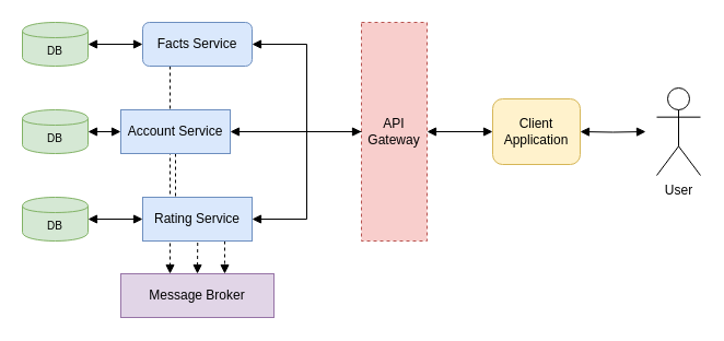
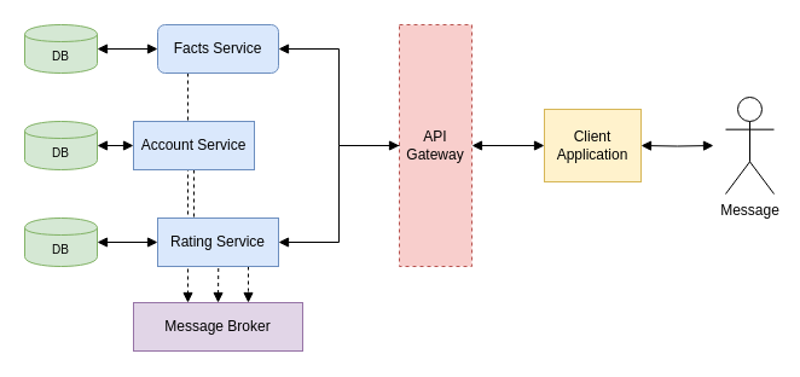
  <mxCell id="0" />
  <mxCell id="1" parent="0" />
  <mxCell id="2" style="edgeStyle=orthogonalEdgeStyle;rounded=0;orthogonalLoop=1;jettySize=auto;html=1;endArrow=block;endFill=1;fontSize=6;fillColor=#e1d5e7;strokeColor=#000000;dashed=1;" parent="1" source="17" edge="1"><mxGeometry relative="1" as="geometry"><mxPoint x="180" y="250" as="targetPoint" /></mxGeometry></mxCell>
  <mxCell id="3" style="edgeStyle=orthogonalEdgeStyle;rounded=0;orthogonalLoop=1;jettySize=auto;html=1;exitX=0.25;exitY=1;exitDx=0;exitDy=0;endArrow=block;endFill=1;fontSize=6;fillColor=#e1d5e7;strokeColor=#000000;dashed=1;" parent="1" source="4" edge="1"><mxGeometry relative="1" as="geometry"><mxPoint x="155" y="250" as="targetPoint" /></mxGeometry></mxCell>
  <mxCell id="4" value="Facts Service" style="whiteSpace=wrap;html=1;fillColor=#dae8fc;strokeColor=#6c8ebf;rounded=1;" parent="1" vertex="1"><mxGeometry x="130" y="20" width="100" height="40" as="geometry" /></mxCell>
  <mxCell id="5" value="" style="edgeStyle=orthogonalEdgeStyle;rounded=0;orthogonalLoop=1;jettySize=auto;html=1;startArrow=block;startFill=1;endArrow=block;endFill=1;exitX=0;exitY=0.5;exitDx=0;exitDy=0;" parent="1" source="7" target="12" edge="1"><mxGeometry relative="1" as="geometry"><mxPoint x="70" y="200" as="sourcePoint" /></mxGeometry></mxCell>
  <mxCell id="6" style="edgeStyle=orthogonalEdgeStyle;rounded=0;orthogonalLoop=1;jettySize=auto;html=1;exitX=0.75;exitY=1;exitDx=0;exitDy=0;endArrow=block;endFill=1;fontSize=6;fillColor=#e1d5e7;strokeColor=#000000;dashed=1;" parent="1" source="7" edge="1"><mxGeometry relative="1" as="geometry"><mxPoint x="205" y="250" as="targetPoint" /><Array as="points"><mxPoint x="205" y="240" /><mxPoint x="205" y="240" /></Array></mxGeometry></mxCell>
  <mxCell id="7" value="Rating Service" style="rounded=0;whiteSpace=wrap;html=1;fillColor=#dae8fc;strokeColor=#6c8ebf;" parent="1" vertex="1"><mxGeometry x="130" y="180" width="100" height="40" as="geometry" /></mxCell>
- <mxCell id="8" value="" style="edgeStyle=orthogonalEdgeStyle;rounded=0;orthogonalLoop=1;jettySize=auto;html=1;fontSize=6;endArrow=block;endFill=1;" parent="1" source="9" target="17" edge="1"><mxGeometry relative="1" as="geometry" /></mxCell>
  <mxCell id="9" value="API Gateway" style="rounded=0;whiteSpace=wrap;html=1;fillColor=#f8cecc;strokeColor=#b85450;dashed=1;" parent="1" vertex="1"><mxGeometry x="330" y="20" width="60" height="200" as="geometry" /></mxCell>
- <mxCell id="10" value="User" style="shape=umlActor;verticalLabelPosition=bottom;labelBackgroundColor=#ffffff;verticalAlign=top;html=1;outlineConnect=0;" parent="1" vertex="1"><mxGeometry x="600" y="80" width="40" height="80" as="geometry" /></mxCell>
+ <mxCell id="10" value="Message" style="shape=umlActor;verticalLabelPosition=bottom;labelBackgroundColor=#ffffff;verticalAlign=top;html=1;outlineConnect=0;" parent="1" vertex="1"><mxGeometry x="600" y="80" width="40" height="80" as="geometry" /></mxCell>
  <mxCell id="11" value="DB" style="shape=cylinder;whiteSpace=wrap;html=1;boundedLbl=1;backgroundOutline=1;fillColor=#d5e8d4;strokeColor=#82b366;fontSize=10;" parent="1" vertex="1"><mxGeometry x="20" y="20" width="60" height="40" as="geometry" /></mxCell>
  <mxCell id="12" value="DB" style="shape=cylinder;whiteSpace=wrap;html=1;boundedLbl=1;backgroundOutline=1;fillColor=#d5e8d4;strokeColor=#82b366;fontSize=10;" parent="1" vertex="1"><mxGeometry x="20" y="180" width="60" height="40" as="geometry" /></mxCell>
- <mxCell id="13" value="Client Application" style="whiteSpace=wrap;html=1;fillColor=#fff2cc;strokeColor=#d6b656;rounded=1;" parent="1" vertex="1"><mxGeometry x="450" y="90" width="80" height="60" as="geometry" /></mxCell>
+ <mxCell id="13" value="Client Application" style="rounded=0;whiteSpace=wrap;html=1;fillColor=#fff2cc;strokeColor=#d6b656;" parent="1" vertex="1"><mxGeometry x="450" y="90" width="80" height="60" as="geometry" /></mxCell>
  <mxCell id="14" value="" style="edgeStyle=orthogonalEdgeStyle;rounded=0;orthogonalLoop=1;jettySize=auto;html=1;startArrow=block;startFill=1;endArrow=block;endFill=1;exitX=1;exitY=0.5;exitDx=0;exitDy=0;entryX=0;entryY=0.5;entryDx=0;entryDy=0;" parent="1" source="11" target="4" edge="1"><mxGeometry relative="1" as="geometry"><mxPoint x="60" y="60" as="targetPoint" /></mxGeometry></mxCell>
  <mxCell id="15" style="edgeStyle=orthogonalEdgeStyle;rounded=0;orthogonalLoop=1;jettySize=auto;html=1;exitX=1;exitY=0.5;exitDx=0;exitDy=0;entryX=0;entryY=0.5;entryDx=0;entryDy=0;startArrow=block;startFill=1;endArrow=block;endFill=1;" parent="1" source="9" target="13" edge="1"><mxGeometry relative="1" as="geometry" /></mxCell>
  <mxCell id="16" style="edgeStyle=orthogonalEdgeStyle;rounded=0;orthogonalLoop=1;jettySize=auto;html=1;entryX=1;entryY=0.5;entryDx=0;entryDy=0;startArrow=block;startFill=1;endArrow=block;endFill=1;" parent="1" target="13" edge="1"><mxGeometry relative="1" as="geometry"><mxPoint x="590" y="120" as="sourcePoint" /></mxGeometry></mxCell>
  <mxCell id="17" value="Account Service" style="rounded=0;whiteSpace=wrap;html=1;fillColor=#dae8fc;strokeColor=#6c8ebf;" parent="1" vertex="1"><mxGeometry x="110" y="100" width="100" height="40" as="geometry" /></mxCell>
  <mxCell id="18" value="DB" style="shape=cylinder;whiteSpace=wrap;html=1;boundedLbl=1;backgroundOutline=1;fillColor=#d5e8d4;strokeColor=#82b366;fontSize=10;" parent="1" vertex="1"><mxGeometry x="20" y="100" width="60" height="40" as="geometry" /></mxCell>
  <mxCell id="19" value="" style="edgeStyle=orthogonalEdgeStyle;rounded=0;orthogonalLoop=1;jettySize=auto;html=1;startArrow=block;startFill=1;endArrow=block;endFill=1;exitX=1;exitY=0.5;exitDx=0;exitDy=0;entryX=0;entryY=0.5;entryDx=0;entryDy=0;" parent="1" source="18" target="17" edge="1"><mxGeometry relative="1" as="geometry"><mxPoint x="70" y="130" as="targetPoint" /></mxGeometry></mxCell>
  <mxCell id="20" value="Message Broker" style="rounded=0;whiteSpace=wrap;html=1;fillColor=#e1d5e7;strokeColor=#9673a6;gradientColor=none;" parent="1" vertex="1"><mxGeometry x="110" y="250" width="140" height="40" as="geometry" /></mxCell>
  <mxCell id="21" value="" style="edgeStyle=orthogonalEdgeStyle;rounded=0;orthogonalLoop=1;jettySize=auto;html=1;fontSize=6;endArrow=block;endFill=1;entryX=1;entryY=0.5;entryDx=0;entryDy=0;exitX=0;exitY=0.5;exitDx=0;exitDy=0;" parent="1" source="9" target="4" edge="1"><mxGeometry relative="1" as="geometry"><mxPoint x="330" y="140" as="sourcePoint" /><mxPoint x="295" y="140" as="targetPoint" /><Array as="points"><mxPoint x="280" y="120" /><mxPoint x="280" y="40" /></Array></mxGeometry></mxCell>
  <mxCell id="22" value="" style="edgeStyle=orthogonalEdgeStyle;rounded=0;orthogonalLoop=1;jettySize=auto;html=1;fontSize=6;endArrow=block;endFill=1;entryX=1;entryY=0.5;entryDx=0;entryDy=0;exitX=0;exitY=0.5;exitDx=0;exitDy=0;startArrow=block;startFill=1;" parent="1" source="9" target="7" edge="1"><mxGeometry relative="1" as="geometry"><mxPoint x="330" y="140" as="sourcePoint" /><mxPoint x="295" y="140" as="targetPoint" /><Array as="points"><mxPoint x="280" y="120" /><mxPoint x="280" y="200" /></Array></mxGeometry></mxCell>
